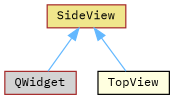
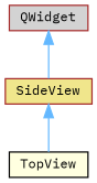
  digraph {
    fontname="IBM Plex Mono"
    rankdir=TB
    node [color=brown fontname="IBM Plex Mono" fontsize=10 shape=box style=filled]
    edge [color=steelblue1 dir=back fontname="IBM Plex Mono" fontsize=10 labelfontname=Helvetica labelfontsize=10 style=solid]
    n1 [fillcolor=lightgrey height=0.2 label=QWidget width=0.4]
    n2 [fillcolor=khaki height=0.2 label=SideView width=0.4]
    n3 [color=black fillcolor=lightyellow height=0.2 label=TopView width=0.4]
-   n2 -> n1
+   n1 -> n2
    n2 -> n3
  }
